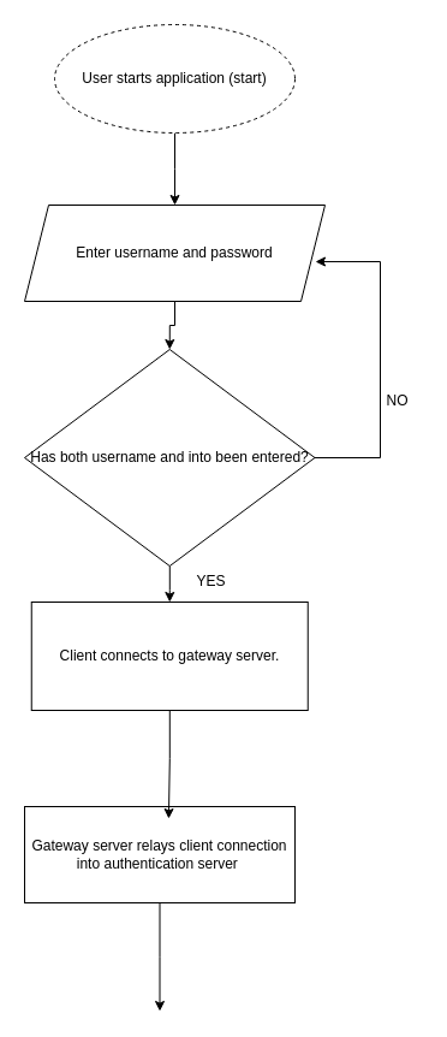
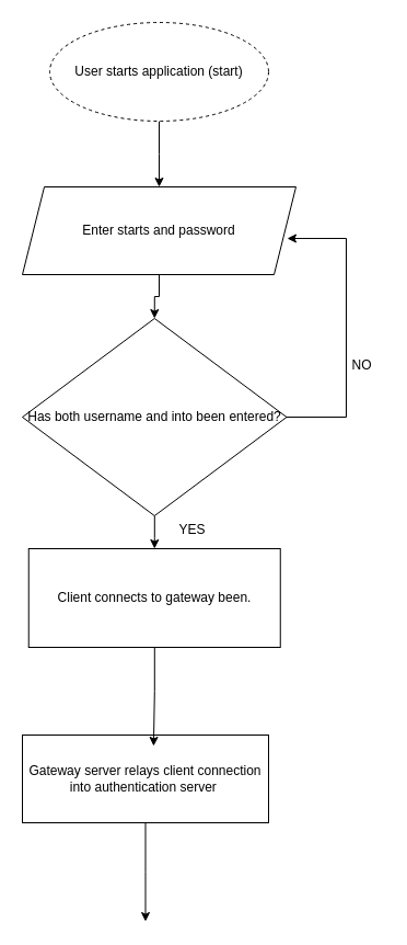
  <mxCell id="0" />
  <mxCell id="1" parent="0" />
  <mxCell id="2" style="edgeStyle=orthogonalEdgeStyle;rounded=0;orthogonalLoop=1;jettySize=auto;html=1;" edge="1" parent="1" source="3"><mxGeometry relative="1" as="geometry"><mxPoint x="145" y="170" as="targetPoint" /></mxGeometry></mxCell>
  <mxCell id="3" value="User starts application (start)" style="ellipse;whiteSpace=wrap;html=1;dashed=1;" vertex="1" parent="1"><mxGeometry x="45" y="20" width="200" height="90" as="geometry" /></mxCell>
  <mxCell id="4" style="edgeStyle=orthogonalEdgeStyle;rounded=0;orthogonalLoop=1;jettySize=auto;html=1;entryX=0.5;entryY=0;entryDx=0;entryDy=0;" edge="1" parent="1" source="5" target="12"><mxGeometry relative="1" as="geometry" /></mxCell>
- <mxCell id="5" value="Enter username and password" style="shape=parallelogram;perimeter=parallelogramPerimeter;whiteSpace=wrap;html=1;fixedSize=1;" vertex="1" parent="1"><mxGeometry x="20" y="170" width="250" height="80" as="geometry" /></mxCell>
- <mxCell id="6" value="Client connects to gateway server." style="rounded=0;whiteSpace=wrap;html=1;" vertex="1" parent="1"><mxGeometry x="25.75" y="500" width="230" height="90" as="geometry" /></mxCell>
+ <mxCell id="5" value="Enter starts and password" style="shape=parallelogram;perimeter=parallelogramPerimeter;whiteSpace=wrap;html=1;fixedSize=1;" vertex="1" parent="1"><mxGeometry x="20" y="170" width="250" height="80" as="geometry" /></mxCell>
+ <mxCell id="6" value="Client connects to gateway been." style="rounded=0;whiteSpace=wrap;html=1;" vertex="1" parent="1"><mxGeometry x="25.75" y="500" width="230" height="90" as="geometry" /></mxCell>
  <mxCell id="7" style="edgeStyle=orthogonalEdgeStyle;rounded=0;orthogonalLoop=1;jettySize=auto;html=1;" edge="1" parent="1" source="8"><mxGeometry relative="1" as="geometry"><mxPoint x="132.5" y="840" as="targetPoint" /></mxGeometry></mxCell>
  <mxCell id="8" value="Gateway server relays client connection into authentication server&amp;nbsp;" style="rounded=0;whiteSpace=wrap;html=1;" vertex="1" parent="1"><mxGeometry x="20" y="670" width="225" height="80" as="geometry" /></mxCell>
  <mxCell id="9" style="edgeStyle=orthogonalEdgeStyle;rounded=0;orthogonalLoop=1;jettySize=auto;html=1;entryX=0.533;entryY=0.125;entryDx=0;entryDy=0;entryPerimeter=0;" edge="1" parent="1" source="6" target="8"><mxGeometry relative="1" as="geometry" /></mxCell>
  <mxCell id="10" style="edgeStyle=orthogonalEdgeStyle;rounded=0;orthogonalLoop=1;jettySize=auto;html=1;" edge="1" parent="1" source="12"><mxGeometry relative="1" as="geometry"><mxPoint x="140.75" y="500" as="targetPoint" /></mxGeometry></mxCell>
  <mxCell id="11" style="edgeStyle=orthogonalEdgeStyle;rounded=0;orthogonalLoop=1;jettySize=auto;html=1;entryX=0.968;entryY=0.588;entryDx=0;entryDy=0;entryPerimeter=0;" edge="1" parent="1" source="12" target="5"><mxGeometry relative="1" as="geometry"><mxPoint x="315" y="210" as="targetPoint" /><Array as="points"><mxPoint x="316" y="380" /><mxPoint x="316" y="217" /></Array></mxGeometry></mxCell>
  <mxCell id="12" value="Has both username and into been entered?" style="rhombus;whiteSpace=wrap;html=1;" vertex="1" parent="1"><mxGeometry x="20" y="290" width="241.5" height="180" as="geometry" /></mxCell>
  <mxCell id="13" value="NO" style="text;html=1;align=center;verticalAlign=middle;resizable=0;points=[];autosize=1;strokeColor=none;fillColor=none;" vertex="1" parent="1"><mxGeometry x="310" y="318" width="40" height="30" as="geometry" /></mxCell>
  <mxCell id="14" value="YES&lt;br&gt;" style="text;html=1;align=center;verticalAlign=middle;resizable=0;points=[];autosize=1;strokeColor=none;fillColor=none;" vertex="1" parent="1"><mxGeometry x="150" y="468" width="50" height="30" as="geometry" /></mxCell>
